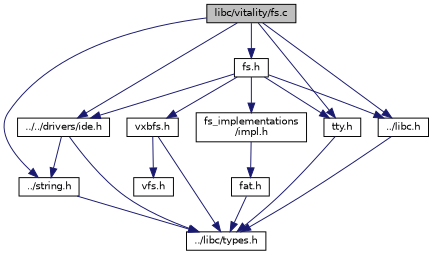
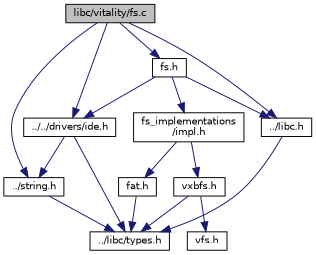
  digraph {
    node [color=black fillcolor=white fontname=Helvetica fontsize=10 shape=record style=filled]
    edge [color=midnightblue fontname=Helvetica fontsize=10 labelfontname=Helvetica labelfontsize=10 style=solid]
    n1 [fillcolor=grey75 fontcolor=black height=0.2 label="libc/vitality/fs.c" width=0.4]
    n2 [height=0.2 label="fs.h" width=0.4]
    n3 [height=0.2 label="../../drivers/ide.h" width=0.4]
    n4 [height=0.2 label="../libc.h" width=0.4]
-   n5 [height=0.2 label="tty.h" width=0.4]
    n6 [height=0.2 label="../string.h" width=0.4]
    n7 [height=0.2 label="vxbfs.h" width=0.4]
    n8 [height=0.2 label="fs_implementations\l/impl.h" width=0.4]
    n9 [height=0.2 label="../libc/types.h" width=0.4]
    n10 [height=0.2 label="vfs.h" width=0.4]
    n11 [height=0.2 label="fat.h" width=0.4]
    n1 -> n2
    n1 -> n3
    n1 -> n4
-   n1 -> n5
    n1 -> n6
    n2 -> n3
    n2 -> n4
-   n2 -> n5
-   n2 -> n7
+   n8 -> n7
    n2 -> n8
    n3 -> n6
    n3 -> n9
    n4 -> n9
-   n5 -> n9
    n6 -> n9
    n7 -> n9
    n7 -> n10
    n8 -> n11
    n11 -> n9
  }
